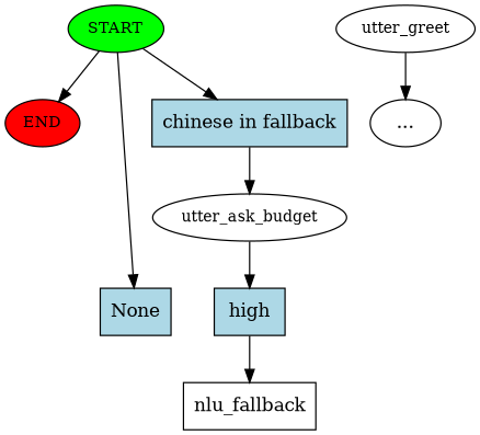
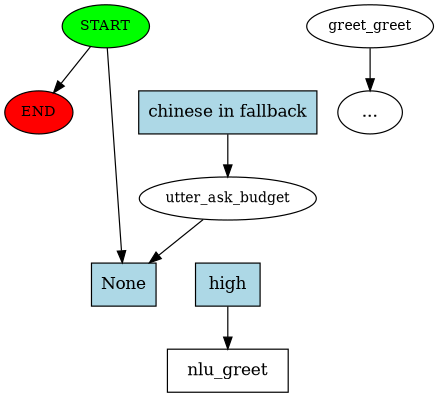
  digraph {
    node [style=filled]
    n1 [fillcolor=green fontsize=12 label=START]
    n2 [fillcolor=red fontsize=12 label=END]
    n3 [fillcolor=lightblue label=None shape=rect]
    n4 [fillcolor=lightblue label="chinese in fallback" shape=rect]
    n5 [fontsize=12 label=utter_ask_budget style=""]
-   n6 [fontsize=12 label=utter_greet style=""]
+   n6 [fontsize=12 label=greet_greet style=""]
    n7 [label="..." style=""]
    n8 [fillcolor=lightblue label=high shape=rect]
-   n9 [label=nlu_fallback shape=rect style=""]
+   n9 [label=nlu_greet shape=rect style=""]
    n1 -> n2
    n1 -> n3
-   n1 -> n4
    n4 -> n5
-   n5 -> n8
+   n5 -> n3
    n6 -> n7
    n8 -> n9
  }
